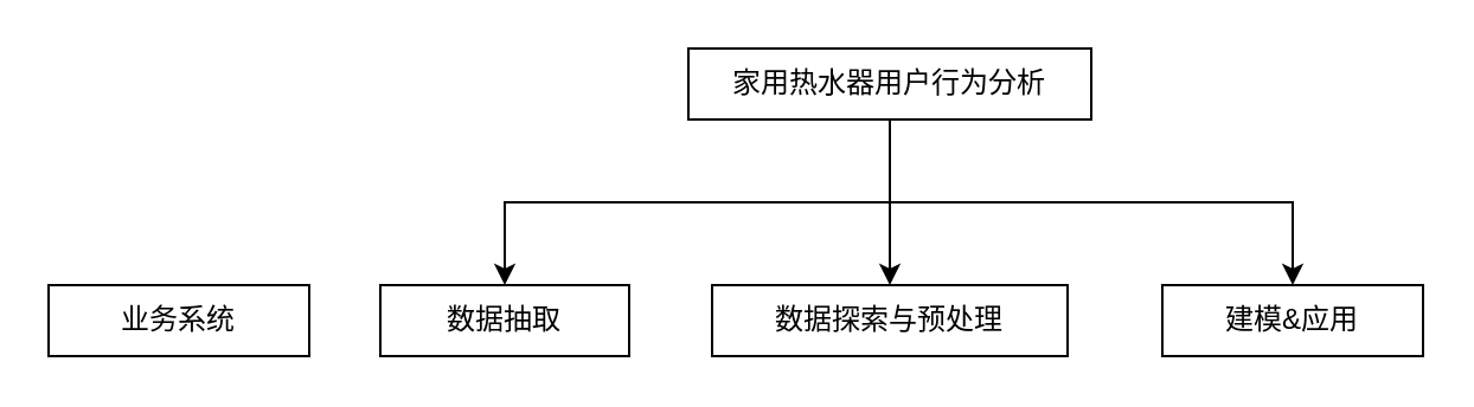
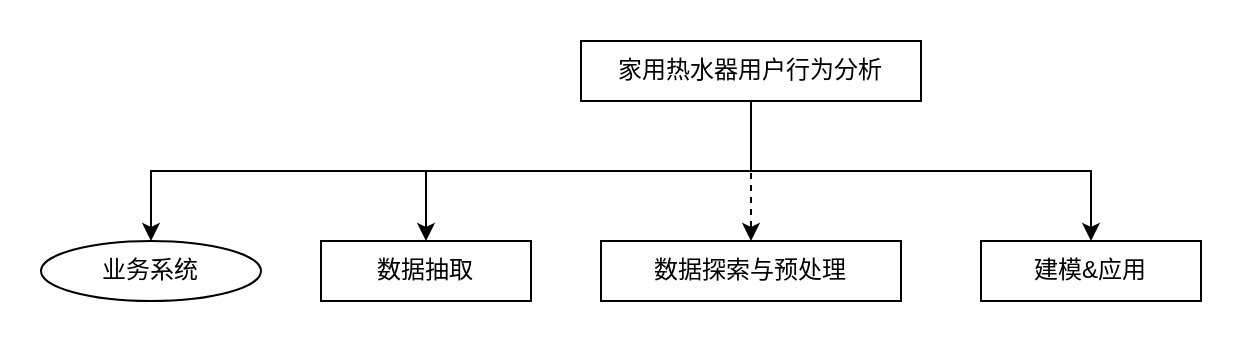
  <mxCell id="0" />
  <mxCell id="1" parent="0" />
+ <mxCell id="2" style="edgeStyle=orthogonalEdgeStyle;html=1;exitX=0.5;exitY=1;exitDx=0;exitDy=0;entryX=0.5;entryY=0;entryDx=0;entryDy=0;rounded=0;" edge="1" parent="1" source="6" target="7"><mxGeometry relative="1" as="geometry" /></mxCell>
  <mxCell id="3" style="edgeStyle=orthogonalEdgeStyle;rounded=0;html=1;exitX=0.5;exitY=1;exitDx=0;exitDy=0;entryX=0.5;entryY=0;entryDx=0;entryDy=0;" edge="1" parent="1" source="6" target="8"><mxGeometry relative="1" as="geometry" /></mxCell>
- <mxCell id="4" style="edgeStyle=orthogonalEdgeStyle;rounded=0;html=1;exitX=0.5;exitY=1;exitDx=0;exitDy=0;entryX=0.5;entryY=0;entryDx=0;entryDy=0;" edge="1" parent="1" source="6" target="9"><mxGeometry relative="1" as="geometry" /></mxCell>
+ <mxCell id="4" style="edgeStyle=orthogonalEdgeStyle;rounded=0;html=1;exitX=0.5;exitY=1;exitDx=0;exitDy=0;entryX=0.5;entryY=0;entryDx=0;entryDy=0;dashed=1;" edge="1" parent="1" source="6" target="9"><mxGeometry relative="1" as="geometry" /></mxCell>
  <mxCell id="5" style="edgeStyle=orthogonalEdgeStyle;rounded=0;html=1;exitX=0.5;exitY=1;exitDx=0;exitDy=0;entryX=0.5;entryY=0;entryDx=0;entryDy=0;" edge="1" parent="1" source="6" target="10"><mxGeometry relative="1" as="geometry" /></mxCell>
  <mxCell id="6" value="家用热水器用户行为分析" style="rounded=0;whiteSpace=wrap;html=1;" vertex="1" parent="1"><mxGeometry x="290" y="20" width="170" height="30" as="geometry" /></mxCell>
- <mxCell id="7" value="业务系统" style="rounded=0;whiteSpace=wrap;html=1;" vertex="1" parent="1"><mxGeometry x="20" y="120" width="110" height="30" as="geometry" /></mxCell>
+ <mxCell id="7" value="业务系统" style="ellipse;whiteSpace=wrap;html=1;" vertex="1" parent="1"><mxGeometry x="20" y="120" width="110" height="30" as="geometry" /></mxCell>
  <mxCell id="8" value="数据抽取&lt;span style=&quot;color: rgba(0 , 0 , 0 , 0) ; font-family: monospace ; font-size: 0px&quot;&gt;%3CmxGraphModel%3E%3Croot%3E%3CmxCell%20id%3D%220%22%2F%3E%3CmxCell%20id%3D%221%22%20parent%3D%220%22%2F%3E%3CmxCell%20id%3D%222%22%20value%3D%22%E4%B8%9A%E5%8A%A1%E7%B3%BB%E7%BB%9F%22%20style%3D%22rounded%3D0%3BwhiteSpace%3Dwrap%3Bhtml%3D1%3B%22%20vertex%3D%221%22%20parent%3D%221%22%3E%3CmxGeometry%20x%3D%2260%22%20y%3D%22260%22%20width%3D%22170%22%20height%3D%2230%22%20as%3D%22geometry%22%2F%3E%3C%2FmxCell%3E%3C%2Froot%3E%3C%2FmxGraphModel%3E&lt;/span&gt;" style="rounded=0;whiteSpace=wrap;html=1;" vertex="1" parent="1"><mxGeometry x="160" y="120" width="105" height="30" as="geometry" /></mxCell>
  <mxCell id="9" value="数据探索与预处理" style="rounded=0;whiteSpace=wrap;html=1;" vertex="1" parent="1"><mxGeometry x="300" y="120" width="150" height="30" as="geometry" /></mxCell>
  <mxCell id="10" value="建模&amp;amp;应用" style="rounded=0;whiteSpace=wrap;html=1;" vertex="1" parent="1"><mxGeometry x="490" y="120" width="110" height="30" as="geometry" /></mxCell>
